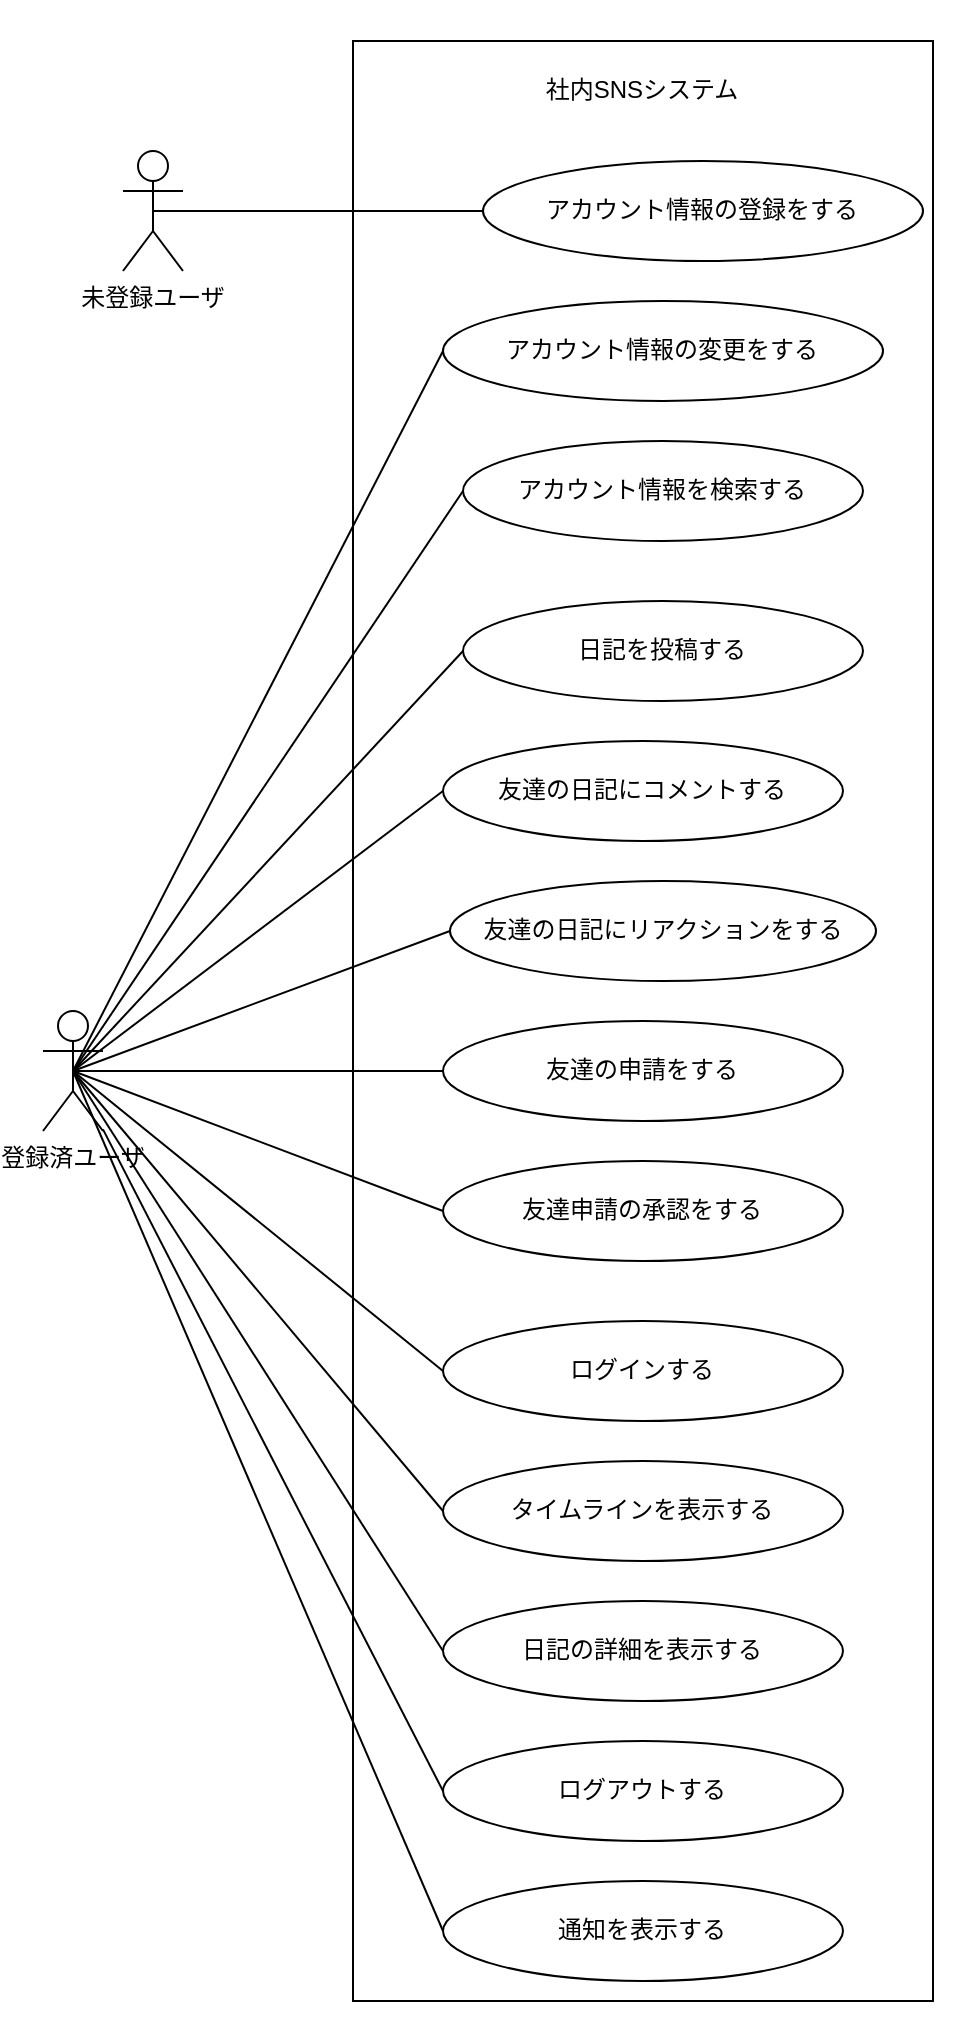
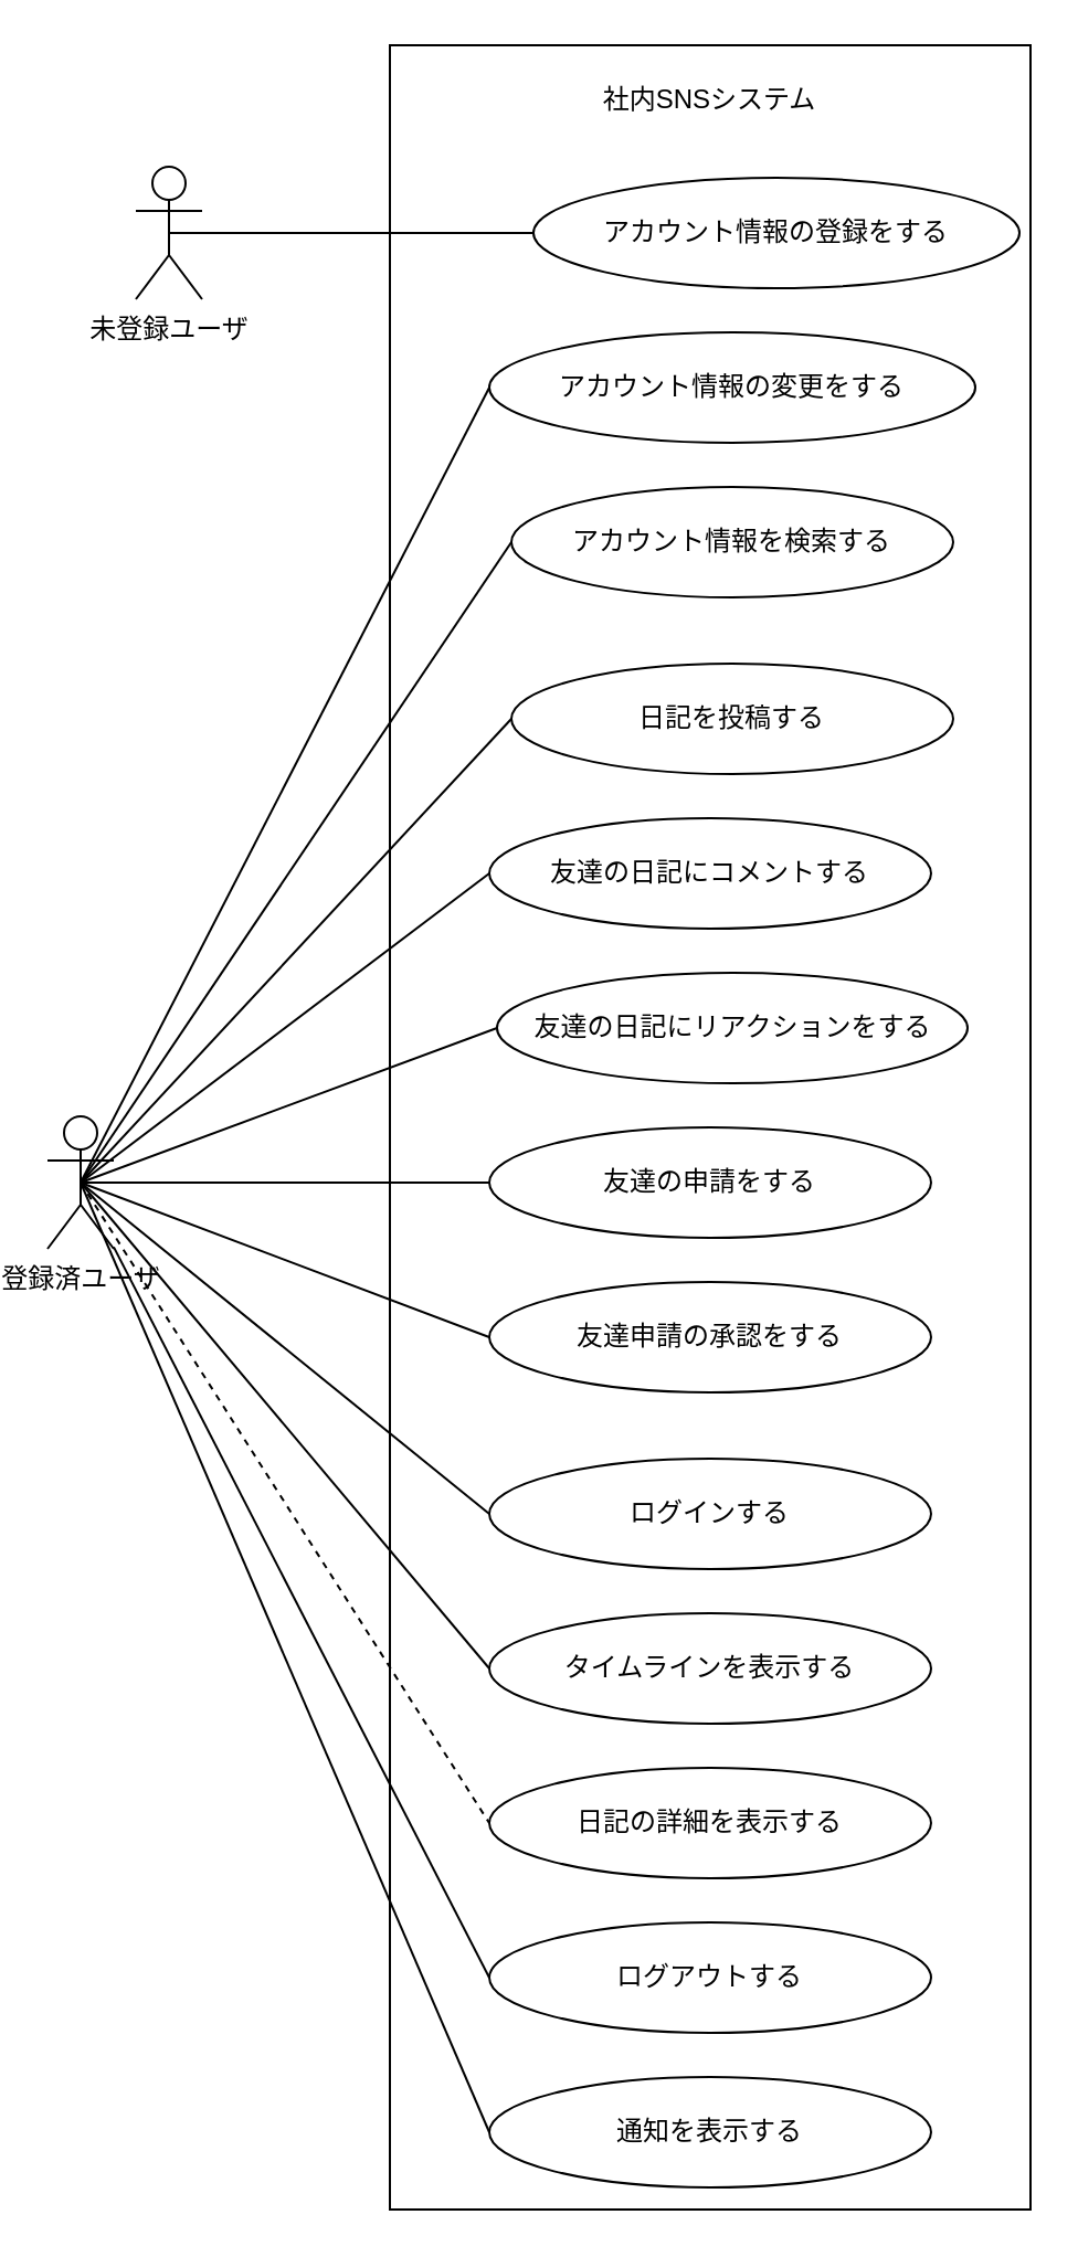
  <mxCell id="0" />
  <mxCell id="1" parent="0" />
  <mxCell id="2" value="" style="rounded=0;whiteSpace=wrap;html=1;fillColor=none;" parent="1" vertex="1"><mxGeometry x="175" y="20" width="290" height="980" as="geometry" /></mxCell>
  <mxCell id="3" value="登録済ユーザ" style="shape=umlActor;verticalLabelPosition=bottom;verticalAlign=top;html=1;outlineConnect=0;" parent="1" vertex="1"><mxGeometry x="20" y="505" width="30" height="60" as="geometry" /></mxCell>
  <mxCell id="4" value="社内SNSシステム" style="text;html=1;strokeColor=none;fillColor=none;align=center;verticalAlign=middle;whiteSpace=wrap;rounded=0;" parent="1" vertex="1"><mxGeometry x="260" y="30" width="120" height="30" as="geometry" /></mxCell>
  <mxCell id="5" value="アカウント情報の登録をする" style="ellipse;whiteSpace=wrap;html=1;" parent="1" vertex="1"><mxGeometry x="240" y="80" width="220" height="50" as="geometry" /></mxCell>
  <mxCell id="6" value="アカウント情報を検索する" style="ellipse;whiteSpace=wrap;html=1;" parent="1" vertex="1"><mxGeometry x="230" y="220" width="200" height="50" as="geometry" /></mxCell>
  <mxCell id="7" value="日記を投稿する" style="ellipse;whiteSpace=wrap;html=1;" parent="1" vertex="1"><mxGeometry x="230" y="300" width="200" height="50" as="geometry" /></mxCell>
  <mxCell id="8" value="友達の申請をする" style="ellipse;whiteSpace=wrap;html=1;" parent="1" vertex="1"><mxGeometry x="220" y="510" width="200" height="50" as="geometry" /></mxCell>
  <mxCell id="9" value="友達の日記にコメントする" style="ellipse;whiteSpace=wrap;html=1;" parent="1" vertex="1"><mxGeometry x="220" y="370" width="200" height="50" as="geometry" /></mxCell>
  <mxCell id="10" value="" style="endArrow=none;html=1;rounded=0;entryX=0;entryY=0.5;entryDx=0;entryDy=0;exitX=0.5;exitY=0.5;exitDx=0;exitDy=0;exitPerimeter=0;" parent="1" source="19" target="5" edge="1"><mxGeometry width="50" height="50" relative="1" as="geometry"><mxPoint x="190" y="300" as="sourcePoint" /><mxPoint x="240" y="250" as="targetPoint" /></mxGeometry></mxCell>
  <mxCell id="11" value="" style="endArrow=none;html=1;rounded=0;entryX=0;entryY=0.5;entryDx=0;entryDy=0;exitX=0.5;exitY=0.5;exitDx=0;exitDy=0;exitPerimeter=0;" parent="1" source="3" target="6" edge="1"><mxGeometry width="50" height="50" relative="1" as="geometry"><mxPoint x="135" y="115" as="sourcePoint" /><mxPoint x="230" y="115" as="targetPoint" /></mxGeometry></mxCell>
  <mxCell id="12" value="" style="endArrow=none;html=1;rounded=0;entryX=0;entryY=0.5;entryDx=0;entryDy=0;exitX=0.5;exitY=0.5;exitDx=0;exitDy=0;exitPerimeter=0;" parent="1" source="3" target="7" edge="1"><mxGeometry width="50" height="50" relative="1" as="geometry"><mxPoint x="135" y="115" as="sourcePoint" /><mxPoint x="230" y="215" as="targetPoint" /></mxGeometry></mxCell>
  <mxCell id="13" value="" style="endArrow=none;html=1;rounded=0;entryX=0.5;entryY=0.5;entryDx=0;entryDy=0;entryPerimeter=0;exitX=0;exitY=0.5;exitDx=0;exitDy=0;" parent="1" source="9" target="3" edge="1"><mxGeometry width="50" height="50" relative="1" as="geometry"><mxPoint x="0" y="310" as="sourcePoint" /><mxPoint x="50" y="260" as="targetPoint" /></mxGeometry></mxCell>
  <mxCell id="14" value="" style="endArrow=none;html=1;rounded=0;entryX=0.5;entryY=0.5;entryDx=0;entryDy=0;entryPerimeter=0;exitX=0;exitY=0.5;exitDx=0;exitDy=0;" parent="1" source="8" target="3" edge="1"><mxGeometry width="50" height="50" relative="1" as="geometry"><mxPoint x="80" y="250" as="sourcePoint" /><mxPoint x="130" y="200" as="targetPoint" /></mxGeometry></mxCell>
  <mxCell id="15" value="アカウント情報の変更をする" style="ellipse;whiteSpace=wrap;html=1;" parent="1" vertex="1"><mxGeometry x="220" y="150" width="220" height="50" as="geometry" /></mxCell>
  <mxCell id="16" value="" style="endArrow=none;html=1;rounded=0;entryX=0.5;entryY=0.5;entryDx=0;entryDy=0;entryPerimeter=0;exitX=0;exitY=0.5;exitDx=0;exitDy=0;" parent="1" source="15" target="3" edge="1"><mxGeometry width="50" height="50" relative="1" as="geometry"><mxPoint x="340" y="260" as="sourcePoint" /><mxPoint x="390" y="210" as="targetPoint" /></mxGeometry></mxCell>
  <mxCell id="17" value="友達申請の承認をする" style="ellipse;whiteSpace=wrap;html=1;" parent="1" vertex="1"><mxGeometry x="220" y="580" width="200" height="50" as="geometry" /></mxCell>
  <mxCell id="18" value="" style="endArrow=none;html=1;rounded=0;entryX=0.5;entryY=0.5;entryDx=0;entryDy=0;entryPerimeter=0;exitX=0;exitY=0.5;exitDx=0;exitDy=0;" parent="1" source="17" target="3" edge="1"><mxGeometry width="50" height="50" relative="1" as="geometry"><mxPoint x="340" y="350" as="sourcePoint" /><mxPoint x="390" y="300" as="targetPoint" /></mxGeometry></mxCell>
  <mxCell id="19" value="未登録ユーザ" style="shape=umlActor;verticalLabelPosition=bottom;verticalAlign=top;html=1;outlineConnect=0;" parent="1" vertex="1"><mxGeometry x="60" y="75" width="30" height="60" as="geometry" /></mxCell>
  <mxCell id="20" value="友達の日記にリアクションをする" style="ellipse;whiteSpace=wrap;html=1;" parent="1" vertex="1"><mxGeometry x="223.5" y="440" width="213" height="50" as="geometry" /></mxCell>
  <mxCell id="21" value="" style="endArrow=none;html=1;rounded=0;entryX=0;entryY=0.5;entryDx=0;entryDy=0;exitX=0.5;exitY=0.5;exitDx=0;exitDy=0;exitPerimeter=0;" parent="1" source="3" target="20" edge="1"><mxGeometry width="50" height="50" relative="1" as="geometry"><mxPoint x="85" y="335" as="sourcePoint" /><mxPoint x="240" y="335" as="targetPoint" /></mxGeometry></mxCell>
  <mxCell id="22" value="ログインする" style="ellipse;whiteSpace=wrap;html=1;" parent="1" vertex="1"><mxGeometry x="220" y="660" width="200" height="50" as="geometry" /></mxCell>
  <mxCell id="23" value="" style="endArrow=none;html=1;rounded=0;entryX=0;entryY=0.5;entryDx=0;entryDy=0;exitX=0.5;exitY=0.5;exitDx=0;exitDy=0;exitPerimeter=0;" parent="1" source="3" target="22" edge="1"><mxGeometry width="50" height="50" relative="1" as="geometry"><mxPoint x="50" y="650" as="sourcePoint" /><mxPoint x="100" y="600" as="targetPoint" /></mxGeometry></mxCell>
  <mxCell id="24" value="タイムラインを表示する" style="ellipse;whiteSpace=wrap;html=1;" parent="1" vertex="1"><mxGeometry x="220" y="730" width="200" height="50" as="geometry" /></mxCell>
  <mxCell id="25" value="日記の詳細を表示する" style="ellipse;whiteSpace=wrap;html=1;" parent="1" vertex="1"><mxGeometry x="220" y="800" width="200" height="50" as="geometry" /></mxCell>
  <mxCell id="26" value="" style="endArrow=none;html=1;rounded=0;entryX=0;entryY=0.5;entryDx=0;entryDy=0;exitX=0.5;exitY=0.5;exitDx=0;exitDy=0;exitPerimeter=0;" parent="1" source="3" target="24" edge="1"><mxGeometry width="50" height="50" relative="1" as="geometry"><mxPoint x="80" y="440" as="sourcePoint" /><mxPoint x="213" y="770" as="targetPoint" /></mxGeometry></mxCell>
- <mxCell id="27" value="" style="endArrow=none;html=1;rounded=0;entryX=0;entryY=0.5;entryDx=0;entryDy=0;exitX=0.5;exitY=0.5;exitDx=0;exitDy=0;exitPerimeter=0;" parent="1" source="3" target="25" edge="1"><mxGeometry width="50" height="50" relative="1" as="geometry"><mxPoint x="60" y="470" as="sourcePoint" /><mxPoint x="193" y="800" as="targetPoint" /></mxGeometry></mxCell>
+ <mxCell id="27" value="" style="endArrow=none;html=1;rounded=0;entryX=0;entryY=0.5;entryDx=0;entryDy=0;exitX=0.5;exitY=0.5;exitDx=0;exitDy=0;exitPerimeter=0;dashed=1;" parent="1" source="3" target="25" edge="1"><mxGeometry width="50" height="50" relative="1" as="geometry"><mxPoint x="60" y="470" as="sourcePoint" /><mxPoint x="193" y="800" as="targetPoint" /></mxGeometry></mxCell>
  <mxCell id="28" value="ログアウトする" style="ellipse;whiteSpace=wrap;html=1;" vertex="1" parent="1"><mxGeometry x="220" y="870" width="200" height="50" as="geometry" /></mxCell>
  <mxCell id="29" value="" style="endArrow=none;html=1;rounded=0;entryX=0;entryY=0.5;entryDx=0;entryDy=0;" edge="1" parent="1" source="3" target="28"><mxGeometry width="50" height="50" relative="1" as="geometry"><mxPoint x="40" y="410" as="sourcePoint" /><mxPoint x="185" y="910" as="targetPoint" /></mxGeometry></mxCell>
  <mxCell id="30" value="通知を表示する" style="ellipse;whiteSpace=wrap;html=1;" vertex="1" parent="1"><mxGeometry x="220" y="940" width="200" height="50" as="geometry" /></mxCell>
  <mxCell id="31" value="" style="endArrow=none;html=1;rounded=0;entryX=0;entryY=0.5;entryDx=0;entryDy=0;exitX=0.5;exitY=0.5;exitDx=0;exitDy=0;exitPerimeter=0;" edge="1" parent="1" source="3" target="30"><mxGeometry width="50" height="50" relative="1" as="geometry"><mxPoint x="50" y="410" as="sourcePoint" /><mxPoint x="187" y="950" as="targetPoint" /></mxGeometry></mxCell>
